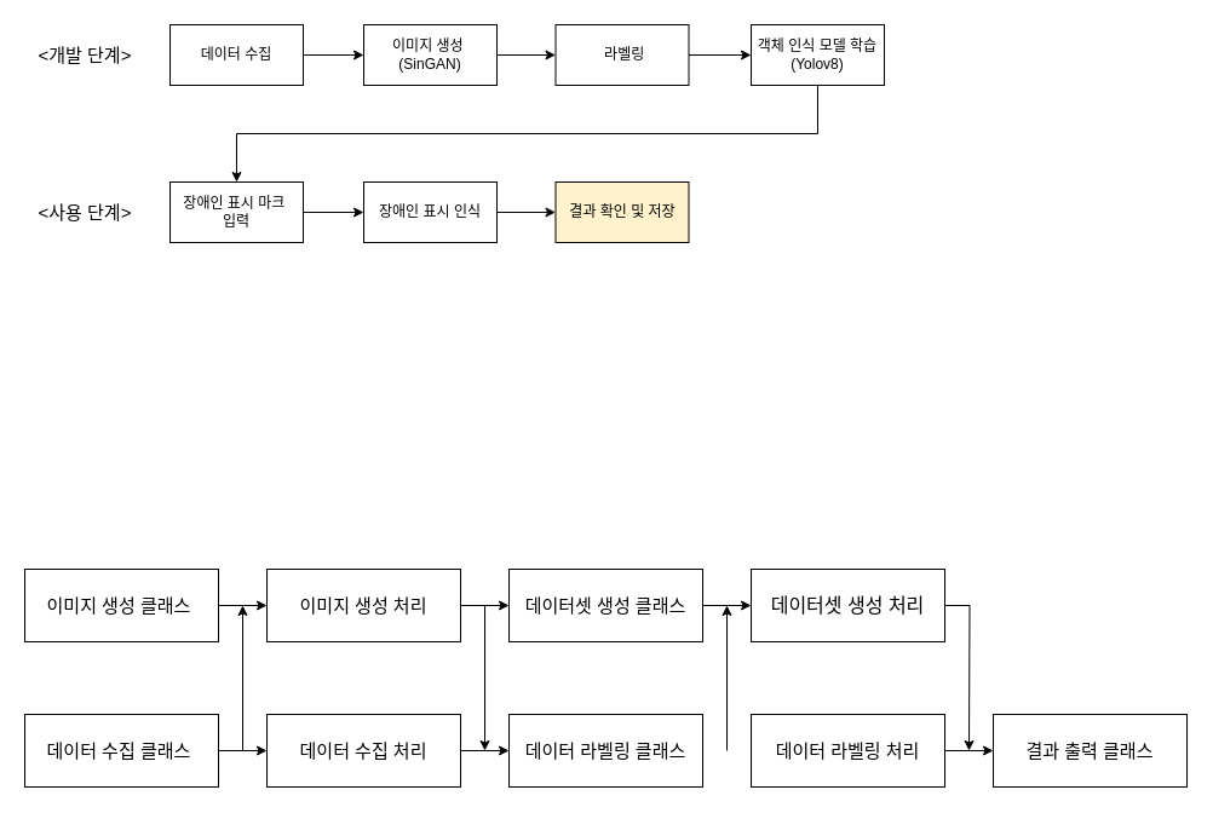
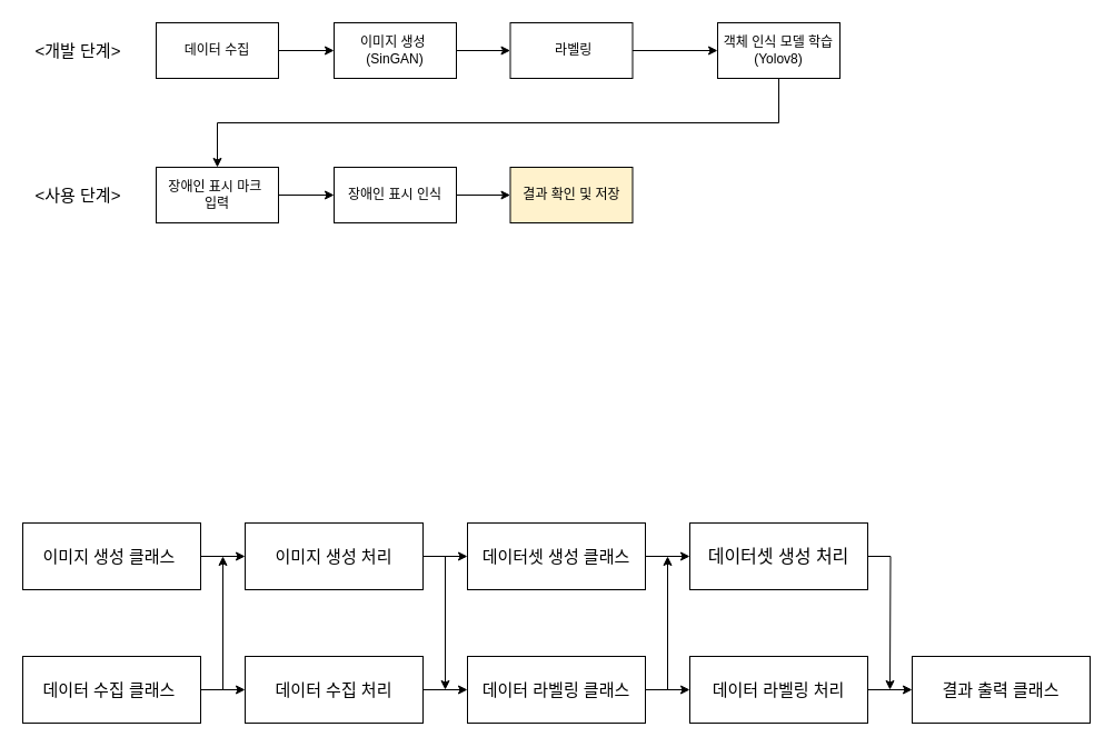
  <mxCell id="0" />
  <mxCell id="1" parent="0" />
  <mxCell id="2" style="edgeStyle=orthogonalEdgeStyle;rounded=0;orthogonalLoop=1;jettySize=auto;html=1;" edge="1" parent="1" source="3" target="5"><mxGeometry relative="1" as="geometry" /></mxCell>
  <mxCell id="3" value="데이터 수집" style="html=1;whiteSpace=wrap;" vertex="1" parent="1"><mxGeometry x="140" y="20" width="110" height="50" as="geometry" /></mxCell>
  <mxCell id="4" style="edgeStyle=orthogonalEdgeStyle;rounded=0;orthogonalLoop=1;jettySize=auto;html=1;entryX=0;entryY=0.5;entryDx=0;entryDy=0;" edge="1" parent="1" source="5" target="7"><mxGeometry relative="1" as="geometry" /></mxCell>
  <mxCell id="5" value="이미지 생성&amp;nbsp;&lt;br&gt;(SinGAN)" style="html=1;whiteSpace=wrap;" vertex="1" parent="1"><mxGeometry x="300" y="20" width="110" height="50" as="geometry" /></mxCell>
  <mxCell id="6" style="edgeStyle=orthogonalEdgeStyle;rounded=0;orthogonalLoop=1;jettySize=auto;html=1;entryX=0;entryY=0.5;entryDx=0;entryDy=0;" edge="1" parent="1" source="7" target="9"><mxGeometry relative="1" as="geometry" /></mxCell>
  <mxCell id="7" value="&amp;nbsp;라벨링" style="html=1;whiteSpace=wrap;" vertex="1" parent="1"><mxGeometry x="458.5" y="20" width="110" height="50" as="geometry" /></mxCell>
  <mxCell id="8" style="edgeStyle=orthogonalEdgeStyle;rounded=0;orthogonalLoop=1;jettySize=auto;html=1;entryX=0.5;entryY=0;entryDx=0;entryDy=0;exitX=0.5;exitY=1;exitDx=0;exitDy=0;" edge="1" parent="1" source="9" target="11"><mxGeometry relative="1" as="geometry"><mxPoint x="680" y="110" as="sourcePoint" /><mxPoint x="195" y="214.96" as="targetPoint" /></mxGeometry></mxCell>
- <mxCell id="9" value="객체 인식 모델 학습&lt;br&gt;(Yolov8)" style="html=1;whiteSpace=wrap;" vertex="1" parent="1"><mxGeometry x="620" y="20" width="110" height="50" as="geometry" /></mxCell>
+ <mxCell id="9" value="객체 인식 모델 학습&lt;br&gt;(Yolov8)" style="html=1;whiteSpace=wrap;" vertex="1" parent="1"><mxGeometry x="645" y="20" width="110" height="50" as="geometry" /></mxCell>
  <mxCell id="10" style="edgeStyle=orthogonalEdgeStyle;rounded=0;orthogonalLoop=1;jettySize=auto;html=1;entryX=0;entryY=0.5;entryDx=0;entryDy=0;" edge="1" parent="1" source="11" target="13"><mxGeometry relative="1" as="geometry" /></mxCell>
  <mxCell id="11" value="장애인 표시 마크&amp;nbsp;&lt;br&gt;입력" style="html=1;whiteSpace=wrap;" vertex="1" parent="1"><mxGeometry x="140" y="150" width="110" height="50" as="geometry" /></mxCell>
  <mxCell id="12" style="edgeStyle=orthogonalEdgeStyle;rounded=0;orthogonalLoop=1;jettySize=auto;html=1;entryX=0;entryY=0.5;entryDx=0;entryDy=0;" edge="1" parent="1" source="13" target="14"><mxGeometry relative="1" as="geometry" /></mxCell>
  <mxCell id="13" value="장애인 표시 인식" style="html=1;whiteSpace=wrap;" vertex="1" parent="1"><mxGeometry x="300" y="150" width="110" height="50" as="geometry" /></mxCell>
  <mxCell id="14" value="결과 확인 및 저장" style="html=1;whiteSpace=wrap;fillColor=#fff2cc;" vertex="1" parent="1"><mxGeometry x="458.5" y="150" width="110" height="50" as="geometry" /></mxCell>
  <mxCell id="15" value="&lt;font style=&quot;font-size: 15px;&quot;&gt;&amp;lt;개발 단계&amp;gt;&lt;/font&gt;" style="text;html=1;strokeColor=none;fillColor=none;align=center;verticalAlign=middle;whiteSpace=wrap;rounded=0;" vertex="1" parent="1"><mxGeometry x="30" y="30" width="80" height="30" as="geometry" /></mxCell>
  <mxCell id="16" style="edgeStyle=orthogonalEdgeStyle;rounded=0;orthogonalLoop=1;jettySize=auto;html=1;exitX=0.5;exitY=1;exitDx=0;exitDy=0;" edge="1" parent="1" source="15" target="15"><mxGeometry relative="1" as="geometry" /></mxCell>
  <mxCell id="17" value="&lt;font style=&quot;font-size: 15px;&quot;&gt;&amp;lt;사용 단계&amp;gt;&lt;/font&gt;" style="text;html=1;strokeColor=none;fillColor=none;align=center;verticalAlign=middle;whiteSpace=wrap;rounded=0;" vertex="1" parent="1"><mxGeometry x="30" y="160" width="80" height="30" as="geometry" /></mxCell>
  <mxCell id="18" style="edgeStyle=orthogonalEdgeStyle;rounded=0;orthogonalLoop=1;jettySize=auto;html=1;entryX=0;entryY=0.5;entryDx=0;entryDy=0;" edge="1" parent="1" source="19" target="23"><mxGeometry relative="1" as="geometry" /></mxCell>
  <mxCell id="19" value="&lt;font style=&quot;font-size: 15px;&quot;&gt;이미지 생성 클래스&amp;nbsp;&lt;/font&gt;" style="rounded=0;whiteSpace=wrap;html=1;" vertex="1" parent="1"><mxGeometry x="20" y="470" width="160" height="60" as="geometry" /></mxCell>
  <mxCell id="20" style="edgeStyle=orthogonalEdgeStyle;rounded=0;orthogonalLoop=1;jettySize=auto;html=1;entryX=0;entryY=0.5;entryDx=0;entryDy=0;" edge="1" parent="1" source="21" target="25"><mxGeometry relative="1" as="geometry" /></mxCell>
  <mxCell id="21" value="&lt;font style=&quot;font-size: 15px;&quot;&gt;데이터 수집 클래스&amp;nbsp;&lt;/font&gt;" style="rounded=0;whiteSpace=wrap;html=1;" vertex="1" parent="1"><mxGeometry x="20" y="590" width="160" height="60" as="geometry" /></mxCell>
  <mxCell id="22" style="edgeStyle=orthogonalEdgeStyle;rounded=0;orthogonalLoop=1;jettySize=auto;html=1;entryX=0;entryY=0.5;entryDx=0;entryDy=0;" edge="1" parent="1" source="23" target="27"><mxGeometry relative="1" as="geometry" /></mxCell>
  <mxCell id="23" value="&lt;font style=&quot;font-size: 15px;&quot;&gt;이미지 생성 처리&lt;/font&gt;" style="rounded=0;whiteSpace=wrap;html=1;" vertex="1" parent="1"><mxGeometry x="220" y="470" width="160" height="60" as="geometry" /></mxCell>
  <mxCell id="24" style="edgeStyle=orthogonalEdgeStyle;rounded=0;orthogonalLoop=1;jettySize=auto;html=1;entryX=0;entryY=0.5;entryDx=0;entryDy=0;" edge="1" parent="1" source="25" target="29"><mxGeometry relative="1" as="geometry" /></mxCell>
  <mxCell id="25" value="&lt;font style=&quot;font-size: 15px;&quot;&gt;데이터 수집 처리&lt;/font&gt;" style="rounded=0;whiteSpace=wrap;html=1;" vertex="1" parent="1"><mxGeometry x="220" y="590" width="160" height="60" as="geometry" /></mxCell>
  <mxCell id="26" style="edgeStyle=orthogonalEdgeStyle;rounded=0;orthogonalLoop=1;jettySize=auto;html=1;entryX=0;entryY=0.5;entryDx=0;entryDy=0;" edge="1" parent="1" source="27" target="31"><mxGeometry relative="1" as="geometry" /></mxCell>
  <mxCell id="27" value="&lt;font style=&quot;font-size: 15px;&quot;&gt;데이터셋 생성 클래스&lt;/font&gt;" style="rounded=0;whiteSpace=wrap;html=1;" vertex="1" parent="1"><mxGeometry x="420" y="470" width="160" height="60" as="geometry" /></mxCell>
+ <mxCell id="28" style="edgeStyle=orthogonalEdgeStyle;rounded=0;orthogonalLoop=1;jettySize=auto;html=1;entryX=0;entryY=0.5;entryDx=0;entryDy=0;" edge="1" parent="1" source="29" target="34"><mxGeometry relative="1" as="geometry" /></mxCell>
  <mxCell id="29" value="&lt;font style=&quot;font-size: 15px;&quot;&gt;데이터 라벨링 클래스&lt;/font&gt;" style="rounded=0;whiteSpace=wrap;html=1;" vertex="1" parent="1"><mxGeometry x="420" y="590" width="160" height="60" as="geometry" /></mxCell>
  <mxCell id="30" style="edgeStyle=orthogonalEdgeStyle;rounded=0;orthogonalLoop=1;jettySize=auto;html=1;" edge="1" parent="1" source="31"><mxGeometry relative="1" as="geometry"><mxPoint x="800" y="620" as="targetPoint" /></mxGeometry></mxCell>
  <mxCell id="31" value="&lt;font style=&quot;font-size: 16px;&quot;&gt;데이터셋 생성 처리&lt;/font&gt;" style="rounded=0;whiteSpace=wrap;html=1;" vertex="1" parent="1"><mxGeometry x="620" y="470" width="160" height="60" as="geometry" /></mxCell>
  <mxCell id="32" value="&lt;font style=&quot;font-size: 15px;&quot;&gt;결과 출력 클래스&lt;/font&gt;" style="rounded=0;whiteSpace=wrap;html=1;" vertex="1" parent="1"><mxGeometry x="820" y="590" width="160" height="60" as="geometry" /></mxCell>
  <mxCell id="33" style="edgeStyle=orthogonalEdgeStyle;rounded=0;orthogonalLoop=1;jettySize=auto;html=1;entryX=0;entryY=0.5;entryDx=0;entryDy=0;" edge="1" parent="1" source="34" target="32"><mxGeometry relative="1" as="geometry" /></mxCell>
  <mxCell id="34" value="&lt;font style=&quot;font-size: 15px;&quot;&gt;데이터 라벨링 처리&lt;/font&gt;" style="rounded=0;whiteSpace=wrap;html=1;" vertex="1" parent="1"><mxGeometry x="620" y="590" width="160" height="60" as="geometry" /></mxCell>
  <mxCell id="35" value="" style="endArrow=classic;html=1;rounded=0;" edge="1" parent="1"><mxGeometry width="50" height="50" relative="1" as="geometry"><mxPoint x="200" y="620" as="sourcePoint" /><mxPoint x="200" y="500" as="targetPoint" /></mxGeometry></mxCell>
  <mxCell id="36" value="" style="endArrow=classic;html=1;rounded=0;" edge="1" parent="1"><mxGeometry width="50" height="50" relative="1" as="geometry"><mxPoint x="400" y="500" as="sourcePoint" /><mxPoint x="400" y="620" as="targetPoint" /></mxGeometry></mxCell>
  <mxCell id="37" value="" style="endArrow=classic;html=1;rounded=0;" edge="1" parent="1"><mxGeometry width="50" height="50" relative="1" as="geometry"><mxPoint x="600" y="620" as="sourcePoint" /><mxPoint x="600" y="500" as="targetPoint" /></mxGeometry></mxCell>
